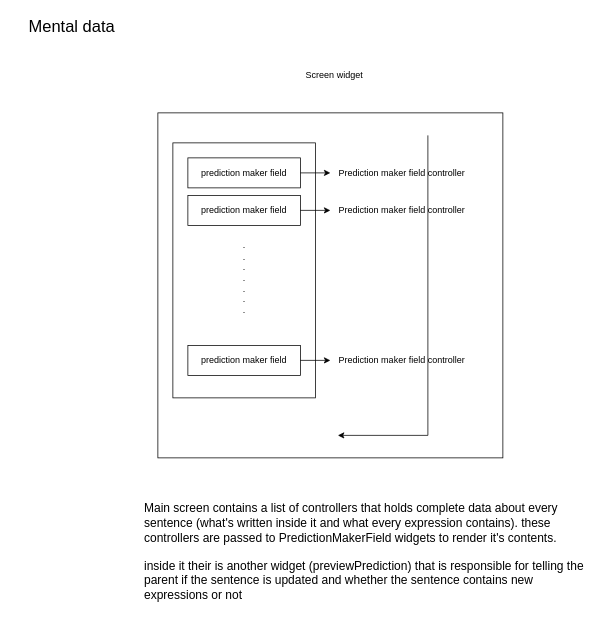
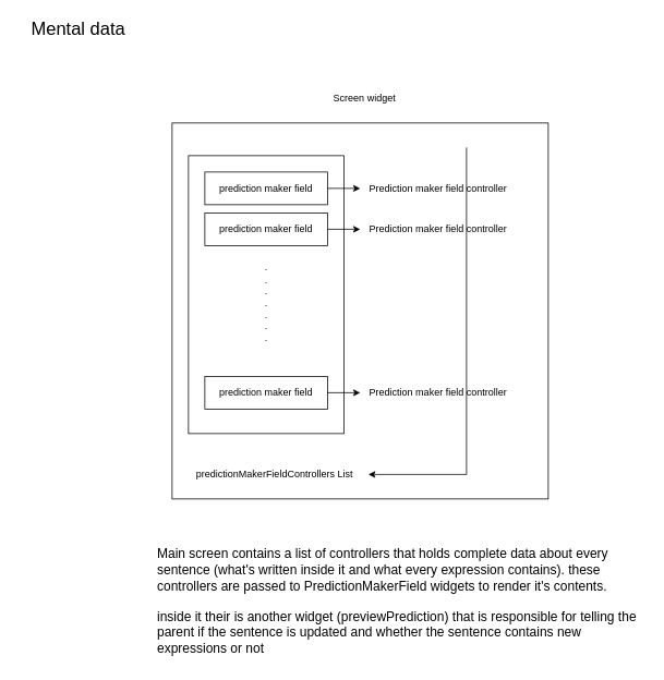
  <mxCell id="0" />
  <mxCell id="1" parent="0" />
  <mxCell id="2" value="" style="whiteSpace=wrap;html=1;aspect=fixed;" vertex="1" parent="1"><mxGeometry x="210" y="150" width="460" height="460" as="geometry" /></mxCell>
- <mxCell id="3" value="Screen widget" style="text;html=1;align=center;verticalAlign=middle;resizable=0;points=[];autosize=1;strokeColor=none;fillColor=none;" vertex="1" parent="1"><mxGeometry x="400" y="90" width="90" height="20" as="geometry" /></mxCell>
+ <mxCell id="3" value="Screen widget" style="text;html=1;align=center;verticalAlign=middle;resizable=0;points=[];autosize=1;strokeColor=none;fillColor=none;" vertex="1" parent="1"><mxGeometry x="400" y="110" width="90" height="20" as="geometry" /></mxCell>
  <mxCell id="4" value="" style="group" vertex="1" connectable="0" parent="1"><mxGeometry x="230" y="160" width="400" height="370" as="geometry" /></mxCell>
  <mxCell id="5" value="" style="whiteSpace=wrap;html=1;" vertex="1" parent="4"><mxGeometry y="30" width="190" height="340" as="geometry" /></mxCell>
  <mxCell id="6" value="" style="group" vertex="1" connectable="0" parent="4"><mxGeometry x="20" y="50" width="380" height="40" as="geometry" /></mxCell>
  <mxCell id="7" value="prediction maker field" style="whiteSpace=wrap;html=1;" vertex="1" parent="6"><mxGeometry width="150" height="40" as="geometry" /></mxCell>
  <mxCell id="8" value="Prediction maker field controller" style="text;html=1;align=center;verticalAlign=middle;resizable=0;points=[];autosize=1;strokeColor=none;fillColor=none;" vertex="1" parent="6"><mxGeometry x="190" y="10" width="190" height="20" as="geometry" /></mxCell>
  <mxCell id="9" value="" style="edgeStyle=orthogonalEdgeStyle;rounded=0;orthogonalLoop=1;jettySize=auto;html=1;" edge="1" parent="6" source="7" target="8"><mxGeometry relative="1" as="geometry" /></mxCell>
  <mxCell id="10" value="" style="endArrow=classic;html=1;rounded=0;edgeStyle=elbowEdgeStyle;" edge="1" parent="6"><mxGeometry width="50" height="50" relative="1" as="geometry"><mxPoint x="320" y="-30" as="sourcePoint" /><mxPoint x="200" y="370" as="targetPoint" /><Array as="points"><mxPoint x="320" y="370" /></Array></mxGeometry></mxCell>
  <mxCell id="11" value="" style="group" vertex="1" connectable="0" parent="4"><mxGeometry x="20" y="100" width="380" height="40" as="geometry" /></mxCell>
  <mxCell id="12" value="prediction maker field" style="whiteSpace=wrap;html=1;" vertex="1" parent="11"><mxGeometry width="150" height="40" as="geometry" /></mxCell>
  <mxCell id="13" value="Prediction maker field controller" style="text;html=1;align=center;verticalAlign=middle;resizable=0;points=[];autosize=1;strokeColor=none;fillColor=none;" vertex="1" parent="11"><mxGeometry x="190" y="10" width="190" height="20" as="geometry" /></mxCell>
  <mxCell id="14" value="" style="edgeStyle=orthogonalEdgeStyle;rounded=0;orthogonalLoop=1;jettySize=auto;html=1;" edge="1" parent="11" source="12" target="13"><mxGeometry relative="1" as="geometry" /></mxCell>
  <mxCell id="15" value="" style="group" vertex="1" connectable="0" parent="4"><mxGeometry x="20" y="300" width="380" height="40" as="geometry" /></mxCell>
  <mxCell id="16" value="prediction maker field" style="whiteSpace=wrap;html=1;" vertex="1" parent="15"><mxGeometry width="150" height="40" as="geometry" /></mxCell>
  <mxCell id="17" value="Prediction maker field controller" style="text;html=1;align=center;verticalAlign=middle;resizable=0;points=[];autosize=1;strokeColor=none;fillColor=none;" vertex="1" parent="15"><mxGeometry x="190" y="10" width="190" height="20" as="geometry" /></mxCell>
  <mxCell id="18" value="" style="edgeStyle=orthogonalEdgeStyle;rounded=0;orthogonalLoop=1;jettySize=auto;html=1;" edge="1" parent="15" source="16" target="17"><mxGeometry relative="1" as="geometry" /></mxCell>
  <mxCell id="19" value=".&lt;br&gt;.&lt;br&gt;.&lt;br&gt;.&lt;br&gt;.&lt;br&gt;.&lt;br&gt;." style="text;html=1;align=center;verticalAlign=middle;resizable=0;points=[];autosize=1;strokeColor=none;fillColor=none;" vertex="1" parent="4"><mxGeometry x="85" y="160" width="20" height="100" as="geometry" /></mxCell>
+ <mxCell id="20" value="predictionMakerFieldControllers List" style="text;html=1;align=center;verticalAlign=middle;resizable=0;points=[];autosize=1;strokeColor=none;fillColor=none;" vertex="1" parent="1"><mxGeometry x="230" y="570" width="210" height="20" as="geometry" /></mxCell>
  <mxCell id="21" value="Mental data" style="text;html=1;align=center;verticalAlign=middle;resizable=0;points=[];autosize=1;strokeColor=none;fillColor=none;fontSize=22;" vertex="1" parent="1"><mxGeometry x="20" y="20" width="150" height="30" as="geometry" /></mxCell>
  <mxCell id="22" value="&lt;div style=&quot;font-size: 16px&quot;&gt;&lt;font style=&quot;font-size: 16px&quot;&gt;Main screen contains a list of controllers that holds complete data about every sentence (what's written inside it and what every expression contains). these controllers are passed to PredictionMakerField widgets to render it's contents.&lt;/font&gt;&lt;/div&gt;&lt;div style=&quot;font-size: 16px&quot;&gt;&lt;font style=&quot;font-size: 16px&quot;&gt;&lt;br&gt;&lt;/font&gt;&lt;/div&gt;&lt;div style=&quot;font-size: 16px&quot;&gt;&lt;font style=&quot;font-size: 16px&quot;&gt;inside it their is another widget (previewPrediction) that is responsible for telling the parent if the sentence is updated and whether the sentence contains new expressions or not&lt;br style=&quot;font-size: 16px&quot;&gt;&lt;/font&gt;&lt;/div&gt;" style="text;html=1;strokeColor=none;fillColor=none;align=left;verticalAlign=middle;whiteSpace=wrap;rounded=0;fontSize=16;" vertex="1" parent="1"><mxGeometry x="190" y="660" width="600" height="150" as="geometry" /></mxCell>
